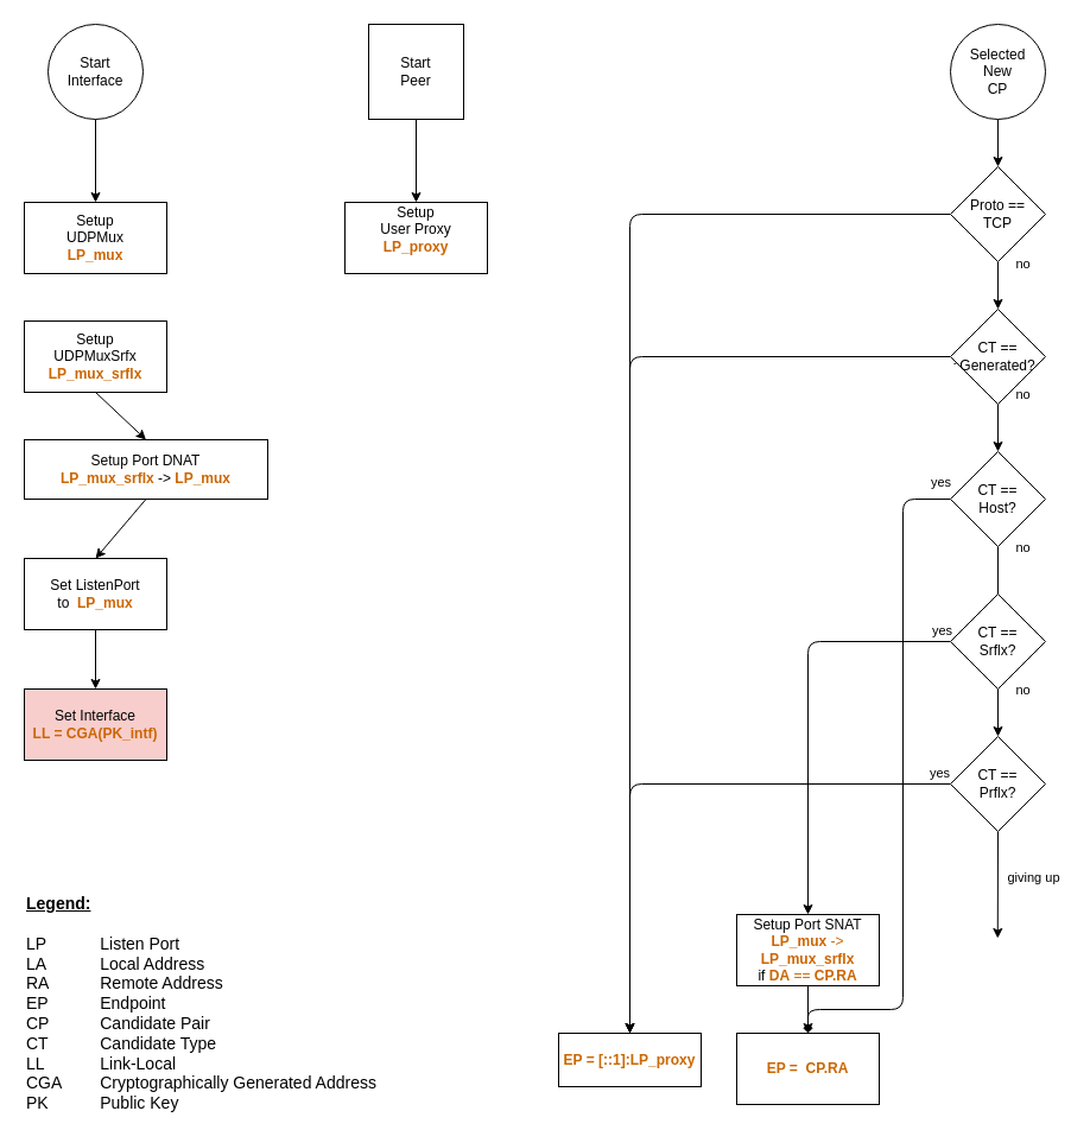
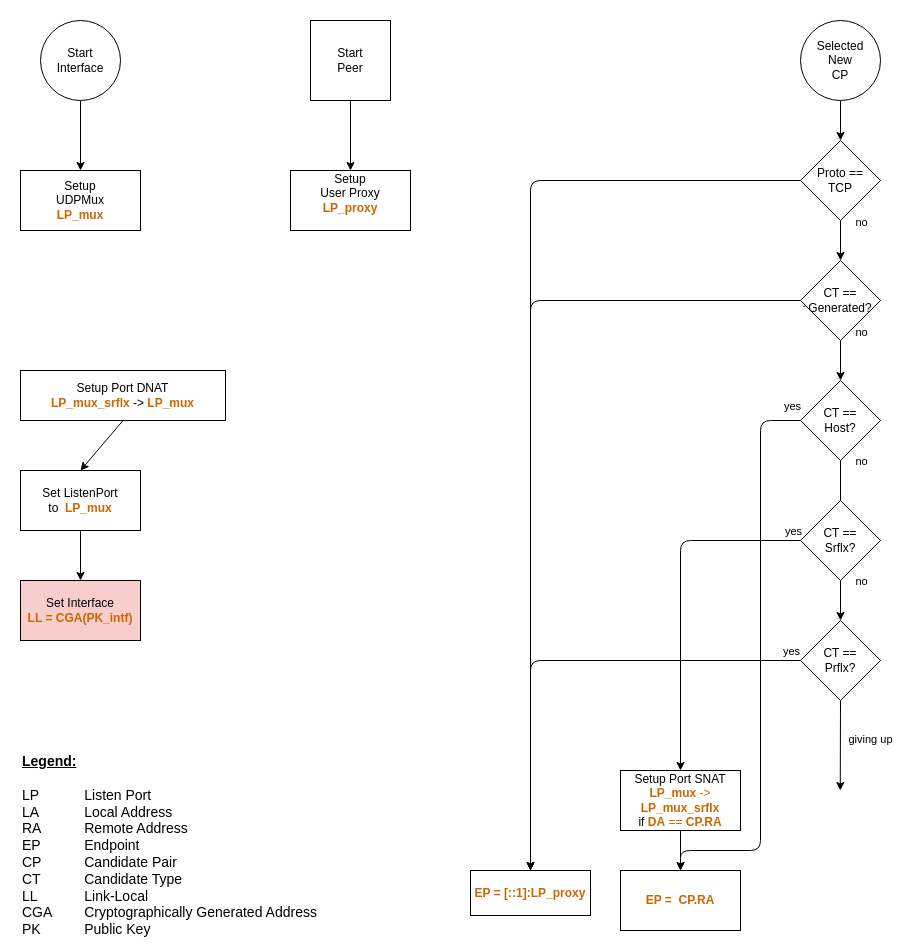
  <mxCell id="0" />
  <mxCell id="1" parent="0" />
  <mxCell id="2" style="edgeStyle=none;html=1;exitX=0.5;exitY=1;exitDx=0;exitDy=0;entryX=0.5;entryY=0;entryDx=0;entryDy=0;" parent="1" target="16" edge="1"><mxGeometry relative="1" as="geometry"><mxPoint x="840" y="100" as="sourcePoint" /></mxGeometry></mxCell>
  <mxCell id="3" value="Selected&lt;br&gt;New&lt;br&gt;CP" style="ellipse;whiteSpace=wrap;html=1;aspect=fixed;" parent="1" vertex="1"><mxGeometry x="800" y="20" width="80" height="80" as="geometry" /></mxCell>
- <mxCell id="4" style="edgeStyle=orthogonalEdgeStyle;html=1;exitX=0;exitY=0.5;exitDx=0;exitDy=0;entryX=0.5;entryY=0;entryDx=0;entryDy=0;endArrow=diamond;" parent="1" source="6" target="34" edge="1"><mxGeometry relative="1" as="geometry"><mxPoint x="610" y="260" as="targetPoint" /><Array as="points"><mxPoint x="760" y="420" /><mxPoint x="760" y="850" /><mxPoint x="680" y="850" /></Array></mxGeometry></mxCell>
+ <mxCell id="4" style="edgeStyle=orthogonalEdgeStyle;html=1;exitX=0;exitY=0.5;exitDx=0;exitDy=0;entryX=0.5;entryY=0;entryDx=0;entryDy=0;" parent="1" source="6" target="34" edge="1"><mxGeometry relative="1" as="geometry"><mxPoint x="610" y="260" as="targetPoint" /><Array as="points"><mxPoint x="760" y="420" /><mxPoint x="760" y="850" /><mxPoint x="680" y="850" /></Array></mxGeometry></mxCell>
  <mxCell id="5" value="yes" style="edgeLabel;html=1;align=center;verticalAlign=middle;resizable=0;points=[];" parent="4" vertex="1" connectable="0"><mxGeometry x="-0.879" y="-3" relative="1" as="geometry"><mxPoint x="25" y="-12" as="offset" /></mxGeometry></mxCell>
  <mxCell id="6" value="CT ==&lt;br&gt;Host?" style="rhombus;whiteSpace=wrap;html=1;" parent="1" vertex="1"><mxGeometry x="800" y="380" width="80" height="80" as="geometry" /></mxCell>
  <mxCell id="7" style="edgeStyle=orthogonalEdgeStyle;html=1;exitX=0;exitY=0.5;exitDx=0;exitDy=0;entryX=0.5;entryY=0;entryDx=0;entryDy=0;" parent="1" source="17" target="32" edge="1"><mxGeometry relative="1" as="geometry"><mxPoint x="610" y="380" as="targetPoint" /></mxGeometry></mxCell>
  <mxCell id="8" value="yes" style="edgeLabel;html=1;align=center;verticalAlign=middle;resizable=0;points=[];" parent="7" vertex="1" connectable="0"><mxGeometry x="-0.953" y="1" relative="1" as="geometry"><mxPoint y="-11" as="offset" /></mxGeometry></mxCell>
  <mxCell id="9" style="edgeStyle=orthogonalEdgeStyle;html=1;exitX=0;exitY=0.5;exitDx=0;exitDy=0;entryX=0.5;entryY=0;entryDx=0;entryDy=0;" parent="1" source="37" target="30" edge="1"><mxGeometry relative="1" as="geometry"><mxPoint x="320" y="730" as="targetPoint" /><mxPoint x="800" y="620" as="sourcePoint" /></mxGeometry></mxCell>
  <mxCell id="10" style="edgeStyle=none;html=1;entryX=0.5;entryY=0;entryDx=0;entryDy=0;exitX=0.5;exitY=1;exitDx=0;exitDy=0;" parent="1" source="17" target="42" edge="1"><mxGeometry relative="1" as="geometry"><mxPoint x="840" y="640" as="targetPoint" /><mxPoint x="840" y="600" as="sourcePoint" /></mxGeometry></mxCell>
  <mxCell id="11" value="no" style="edgeLabel;html=1;align=center;verticalAlign=middle;resizable=0;points=[];" parent="10" vertex="1" connectable="0"><mxGeometry x="0.425" y="2" relative="1" as="geometry"><mxPoint x="18" y="-29" as="offset" /></mxGeometry></mxCell>
  <mxCell id="12" style="edgeStyle=orthogonalEdgeStyle;html=1;exitX=0;exitY=0.5;exitDx=0;exitDy=0;entryX=0.5;entryY=0;entryDx=0;entryDy=0;" parent="1" source="16" target="30" edge="1"><mxGeometry relative="1" as="geometry"><mxPoint x="320" y="870" as="targetPoint" /></mxGeometry></mxCell>
  <mxCell id="13" value="yes" style="edgeLabel;html=1;align=center;verticalAlign=middle;resizable=0;points=[];" parent="12" vertex="1" connectable="0"><mxGeometry x="0.011" y="-4" relative="1" as="geometry"><mxPoint x="284" y="-95" as="offset" /></mxGeometry></mxCell>
  <mxCell id="14" value="" style="edgeStyle=orthogonalEdgeStyle;html=1;fontSize=14;fontColor=#CC6600;" parent="1" source="16" target="37" edge="1"><mxGeometry relative="1" as="geometry" /></mxCell>
  <mxCell id="15" value="&lt;font style=&quot;font-size: 11px&quot;&gt;no&lt;/font&gt;" style="edgeLabel;html=1;align=center;verticalAlign=middle;resizable=0;points=[];fontSize=14;fontColor=#000000;" parent="14" vertex="1" connectable="0"><mxGeometry x="-0.258" relative="1" as="geometry"><mxPoint x="20" y="-15" as="offset" /></mxGeometry></mxCell>
  <mxCell id="16" value="Proto ==&lt;br&gt;TCP" style="rhombus;whiteSpace=wrap;html=1;" parent="1" vertex="1"><mxGeometry x="800" y="140" width="80" height="80" as="geometry" /></mxCell>
  <mxCell id="17" value="CT ==&lt;br&gt;Srflx?" style="rhombus;whiteSpace=wrap;html=1;" parent="1" vertex="1"><mxGeometry x="800" y="500" width="80" height="80" as="geometry" /></mxCell>
  <mxCell id="18" value="" style="edgeStyle=none;html=1;exitX=0.5;exitY=1;exitDx=0;exitDy=0;endArrow=none;entryX=0.5;entryY=0;entryDx=0;entryDy=0;" parent="1" source="6" target="17" edge="1"><mxGeometry relative="1" as="geometry"><mxPoint x="840" y="560" as="targetPoint" /><mxPoint x="840" y="440" as="sourcePoint" /></mxGeometry></mxCell>
  <mxCell id="19" value="no" style="edgeLabel;html=1;align=center;verticalAlign=middle;resizable=0;points=[];" parent="18" vertex="1" connectable="0"><mxGeometry x="-0.075" y="-1" relative="1" as="geometry"><mxPoint x="21" y="-19" as="offset" /></mxGeometry></mxCell>
  <mxCell id="20" value="Setup&lt;br&gt;UDPMux&lt;br&gt;&lt;b&gt;&lt;font color=&quot;#cc6600&quot;&gt;LP_mux&lt;/font&gt;&lt;/b&gt;" style="whiteSpace=wrap;html=1;" parent="1" vertex="1"><mxGeometry x="20" y="170" width="120" height="60" as="geometry" /></mxCell>
- <mxCell id="21" style="edgeStyle=none;html=1;exitX=0.5;exitY=1;exitDx=0;exitDy=0;entryX=0.5;entryY=0;entryDx=0;entryDy=0;" parent="1" source="22" target="28" edge="1"><mxGeometry relative="1" as="geometry" /></mxCell>
- <mxCell id="22" value="Setup&lt;br&gt;UDPMuxSrfx&lt;br&gt;&lt;b&gt;&lt;font color=&quot;#cc6600&quot;&gt;LP_mux_srflx&lt;/font&gt;&lt;/b&gt;" style="whiteSpace=wrap;html=1;" parent="1" vertex="1"><mxGeometry x="20" y="270" width="120" height="60" as="geometry" /></mxCell>
  <mxCell id="23" style="edgeStyle=none;html=1;exitX=0.5;exitY=1;exitDx=0;exitDy=0;entryX=0.5;entryY=0;entryDx=0;entryDy=0;" parent="1" source="24" target="20" edge="1"><mxGeometry relative="1" as="geometry" /></mxCell>
  <mxCell id="24" value="Start&lt;br&gt;Interface" style="ellipse;whiteSpace=wrap;html=1;aspect=fixed;" parent="1" vertex="1"><mxGeometry x="40" y="20" width="80" height="80" as="geometry" /></mxCell>
  <mxCell id="25" style="edgeStyle=none;html=1;exitX=0.5;exitY=1;exitDx=0;exitDy=0;entryX=0.5;entryY=0;entryDx=0;entryDy=0;fontColor=#CC6600;" parent="1" source="26" target="29" edge="1"><mxGeometry relative="1" as="geometry" /></mxCell>
  <mxCell id="26" value="Set ListenPort&lt;br&gt;to&amp;nbsp;&amp;nbsp;&lt;b&gt;&lt;font color=&quot;#cc6600&quot;&gt;LP_mux&lt;/font&gt;&lt;/b&gt;" style="whiteSpace=wrap;html=1;" parent="1" vertex="1"><mxGeometry x="20" y="470" width="120" height="60" as="geometry" /></mxCell>
  <mxCell id="27" style="edgeStyle=none;html=1;exitX=0.5;exitY=1;exitDx=0;exitDy=0;entryX=0.5;entryY=0;entryDx=0;entryDy=0;" parent="1" source="28" target="26" edge="1"><mxGeometry relative="1" as="geometry" /></mxCell>
  <mxCell id="28" value="Setup Port DNAT&lt;br&gt;&lt;b&gt;&lt;font color=&quot;#cc6600&quot;&gt;LP_mux_srflx&lt;/font&gt;&lt;/b&gt;&amp;nbsp;-&amp;gt;&amp;nbsp;&lt;b&gt;&lt;font color=&quot;#cc6600&quot;&gt;LP_mux&lt;/font&gt;&lt;/b&gt;" style="whiteSpace=wrap;html=1;" parent="1" vertex="1"><mxGeometry x="20" y="370" width="205" height="50" as="geometry" /></mxCell>
  <mxCell id="29" value="Set Interface&lt;br&gt;&lt;b&gt;&lt;font color=&quot;#cc6600&quot;&gt;LL = CGA(PK_intf)&lt;/font&gt;&lt;/b&gt;" style="whiteSpace=wrap;html=1;fillColor=#f8cecc;" parent="1" vertex="1"><mxGeometry x="20" y="580" width="120" height="60" as="geometry" /></mxCell>
  <mxCell id="30" value="&lt;b&gt;&lt;font color=&quot;#cc6600&quot;&gt;EP = [::1]:LP_proxy&lt;/font&gt;&lt;/b&gt;" style="whiteSpace=wrap;html=1;" parent="1" vertex="1"><mxGeometry x="470" y="870" width="120" height="45" as="geometry" /></mxCell>
  <mxCell id="31" value="" style="edgeStyle=orthogonalEdgeStyle;html=1;fontSize=14;fontColor=#CC6600;" parent="1" source="32" target="34" edge="1"><mxGeometry relative="1" as="geometry" /></mxCell>
  <mxCell id="32" value="Setup Port SNAT&lt;br&gt;&lt;font color=&quot;#cc6600&quot;&gt;&lt;b&gt;LP_mux&lt;/b&gt;&amp;nbsp;-&amp;gt; &lt;b&gt;LP_mux_srflx&lt;/b&gt;&lt;br&gt;&lt;/font&gt;if&amp;nbsp;&lt;font color=&quot;#cc6600&quot;&gt;&lt;b&gt;DA&lt;/b&gt; == &lt;b&gt;CP.RA&lt;/b&gt;&lt;/font&gt;" style="whiteSpace=wrap;html=1;" parent="1" vertex="1"><mxGeometry x="620" y="770" width="120" height="60" as="geometry" /></mxCell>
  <mxCell id="33" value="&lt;font color=&quot;#000000&quot; style=&quot;font-size: 14px&quot;&gt;&lt;u&gt;&lt;b&gt;Legend:&lt;br&gt;&lt;/b&gt;&lt;/u&gt;&lt;br&gt;LP&lt;span style=&quot;white-space: pre&quot;&gt;&#09;&lt;/span&gt;&lt;span style=&quot;white-space: pre&quot;&gt;&#09;&lt;/span&gt;Listen Port&lt;br&gt;LA&lt;span style=&quot;white-space: pre&quot;&gt;&#09;&lt;/span&gt;&lt;span style=&quot;white-space: pre&quot;&gt;&#09;&lt;/span&gt;Local Address&lt;br&gt;RA&lt;span style=&quot;white-space: pre&quot;&gt;&#09;&lt;/span&gt;&lt;span style=&quot;white-space: pre&quot;&gt;&#09;&lt;/span&gt;Remote Address&lt;br&gt;EP&lt;span style=&quot;white-space: pre&quot;&gt;&#09;&lt;/span&gt;&lt;span style=&quot;white-space: pre&quot;&gt;&#09;&lt;/span&gt;Endpoint&lt;br&gt;CP&lt;span style=&quot;white-space: pre&quot;&gt;&#09;&lt;/span&gt;&lt;span style=&quot;white-space: pre&quot;&gt;&#09;&lt;/span&gt;Candidate Pair&lt;br&gt;CT&lt;span style=&quot;white-space: pre&quot;&gt;&#09;&lt;/span&gt;&lt;span style=&quot;white-space: pre&quot;&gt;&#09;&lt;/span&gt;Candidate Type&lt;br&gt;&lt;/font&gt;&lt;font color=&quot;#000000&quot; style=&quot;font-size: 14px&quot;&gt;LL&lt;span style=&quot;white-space: pre&quot;&gt;&#09;&lt;span style=&quot;white-space: pre&quot;&gt;&#09;&lt;/span&gt;&lt;/span&gt;Link-Local&lt;br&gt;CGA&lt;span style=&quot;white-space: pre&quot;&gt;&#09;&lt;/span&gt;Cryptographically Generated Address&lt;br&gt;PK&lt;span style=&quot;white-space: pre&quot;&gt;&#09;&lt;span style=&quot;white-space: pre&quot;&gt;&#09;&lt;/span&gt;P&lt;/span&gt;ublic Key&lt;br&gt;&lt;/font&gt;" style="text;html=1;align=left;verticalAlign=middle;resizable=0;points=[];autosize=1;strokeColor=none;fillColor=none;fontColor=#CC6600;" parent="1" vertex="1"><mxGeometry x="20" y="760" width="310" height="170" as="geometry" /></mxCell>
  <mxCell id="34" value="&lt;b&gt;&lt;font color=&quot;#cc6600&quot;&gt;EP =&amp;nbsp; CP.RA&lt;/font&gt;&lt;/b&gt;" style="whiteSpace=wrap;html=1;" parent="1" vertex="1"><mxGeometry x="620" y="870" width="120" height="60" as="geometry" /></mxCell>
  <mxCell id="35" value="" style="edgeStyle=orthogonalEdgeStyle;html=1;fontSize=14;fontColor=#CC6600;" parent="1" source="37" target="6" edge="1"><mxGeometry relative="1" as="geometry" /></mxCell>
  <mxCell id="36" value="&lt;font color=&quot;#000000&quot; style=&quot;font-size: 11px&quot;&gt;no&lt;/font&gt;" style="edgeLabel;html=1;align=center;verticalAlign=middle;resizable=0;points=[];fontSize=14;fontColor=#CC6600;" parent="35" vertex="1" connectable="0"><mxGeometry x="-0.064" y="2" relative="1" as="geometry"><mxPoint x="18" y="-29" as="offset" /></mxGeometry></mxCell>
  <mxCell id="37" value="CT ==&lt;br&gt;Generated?" style="rhombus;whiteSpace=wrap;html=1;" parent="1" vertex="1"><mxGeometry x="800" y="260" width="80" height="80" as="geometry" /></mxCell>
  <mxCell id="38" style="edgeStyle=none;html=1;exitX=0.5;exitY=1;exitDx=0;exitDy=0;" parent="1" source="42" edge="1"><mxGeometry relative="1" as="geometry"><mxPoint x="839.778" y="790" as="targetPoint" /></mxGeometry></mxCell>
  <mxCell id="39" value="giving up" style="edgeLabel;html=1;align=center;verticalAlign=middle;resizable=0;points=[];" parent="38" vertex="1" connectable="0"><mxGeometry x="-0.152" y="1" relative="1" as="geometry"><mxPoint x="29" as="offset" /></mxGeometry></mxCell>
  <mxCell id="40" style="edgeStyle=orthogonalEdgeStyle;html=1;exitX=0;exitY=0.5;exitDx=0;exitDy=0;entryX=0.5;entryY=0;entryDx=0;entryDy=0;" parent="1" source="42" target="30" edge="1"><mxGeometry relative="1" as="geometry"><mxPoint x="320" y="650" as="targetPoint" /><Array as="points"><mxPoint x="530" y="660" /></Array></mxGeometry></mxCell>
  <mxCell id="41" value="yes" style="edgeLabel;html=1;align=center;verticalAlign=middle;resizable=0;points=[];" parent="40" vertex="1" connectable="0"><mxGeometry x="-0.958" y="2" relative="1" as="geometry"><mxPoint y="-12" as="offset" /></mxGeometry></mxCell>
  <mxCell id="42" value="CT ==&lt;br&gt;Prflx?" style="rhombus;whiteSpace=wrap;html=1;" parent="1" vertex="1"><mxGeometry x="800" y="620" width="80" height="80" as="geometry" /></mxCell>
  <mxCell id="43" value="" style="edgeStyle=orthogonalEdgeStyle;html=1;" parent="1" source="44" target="45" edge="1"><mxGeometry relative="1" as="geometry" /></mxCell>
  <mxCell id="44" value="Start&lt;br&gt;Peer" style="whiteSpace=wrap;html=1;aspect=fixed;rounded=0;" parent="1" vertex="1"><mxGeometry x="310" y="20" width="80" height="80" as="geometry" /></mxCell>
  <mxCell id="45" value="&lt;span&gt;Setup&lt;/span&gt;&lt;br&gt;&lt;span&gt;User Proxy&lt;/span&gt;&lt;br&gt;&lt;b&gt;&lt;font color=&quot;#cc6600&quot;&gt;LP_proxy&lt;/font&gt;&lt;/b&gt;&lt;br&gt;&lt;span style=&quot;color: rgba(0 , 0 , 0 , 0) ; font-family: monospace ; font-size: 0px&quot;&gt;%3CmxGraphModel%3E%3Croot%3E%3CmxCell%20id%3D%220%22%2F%3E%3CmxCell%20id%3D%221%22%20parent%3D%220%22%2F%3E%3CmxCell%20id%3D%222%22%20value%3D%22Setup%26lt%3Bbr%26gt%3BUser%20Relay%22%20style%3D%22rounded%3D0%3BwhiteSpace%3Dwrap%3Bhtml%3D1%3B%22%20vertex%3D%221%22%20parent%3D%221%22%3E%3CmxGeometry%20x%3D%22150%22%20y%3D%22930%22%20width%3D%22120%22%20height%3D%2260%22%20as%3D%22geometry%22%2F%3E%3C%2FmxCell%3E%3C%2Froot%3E%3C%2FmxGraphMo&lt;/span&gt;" style="whiteSpace=wrap;html=1;verticalAlign=middle;" parent="1" vertex="1"><mxGeometry x="290" y="170" width="120" height="60" as="geometry" /></mxCell>
